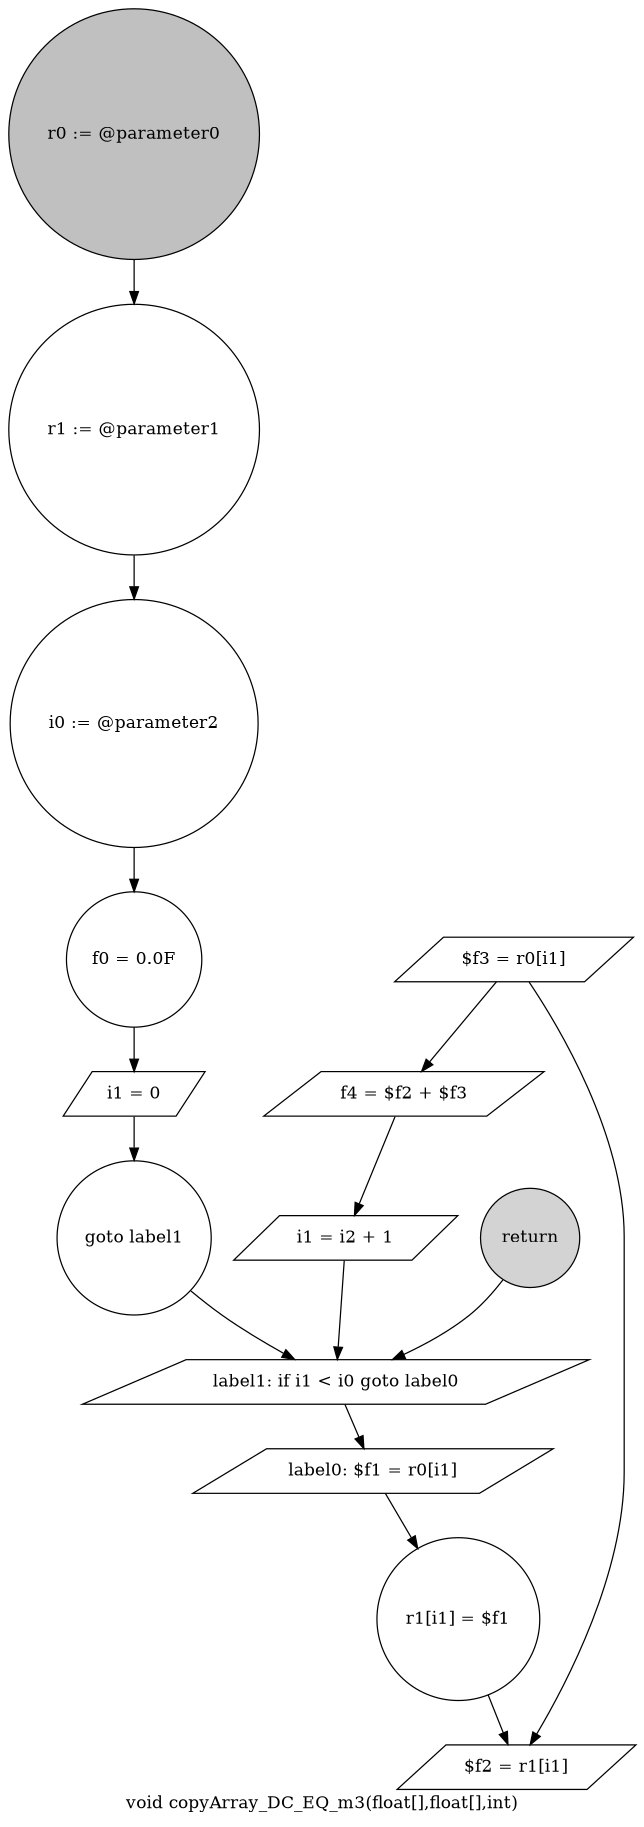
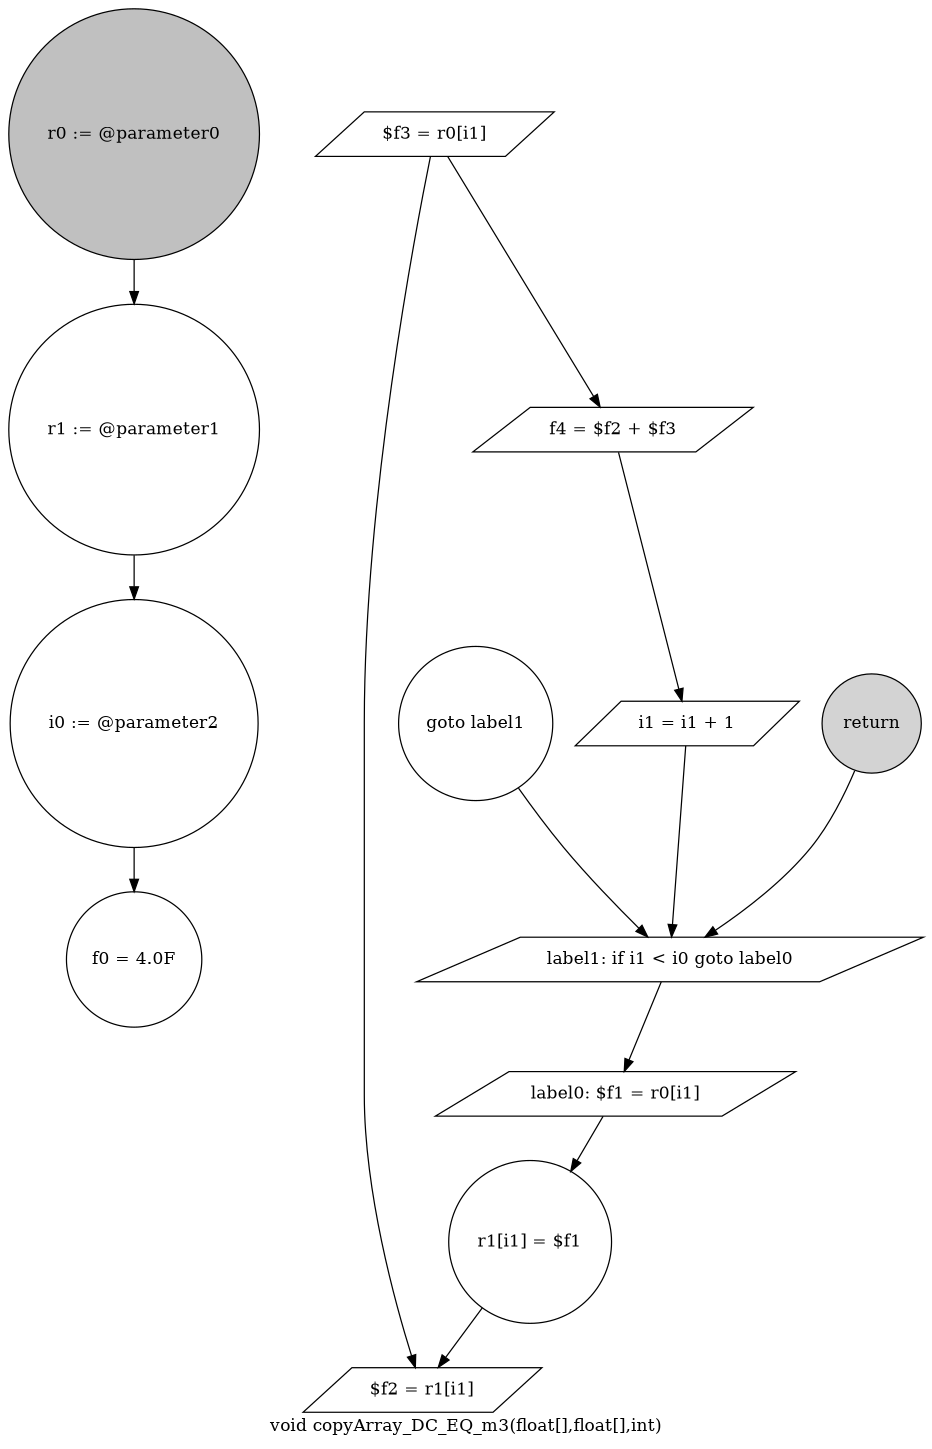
  digraph {
    label="void copyArray_DC_EQ_m3(float[],float[],int)"
    node [shape=circle]
    n1 [fillcolor=gray label="r0 := @parameter0" style=filled]
    n2 [label="r1 := @parameter1"]
    n3 [label="i0 := @parameter2"]
-   n4 [label="f0 = 0.0F"]
-   n5 [label="i1 = 0" shape=parallelogram]
+   n4 [label="f0 = 4.0F"]
    n6 [label="goto label1"]
    n7 [label="label1: if i1 < i0 goto label0" shape=parallelogram]
    n8 [label="label0: $f1 = r0[i1]" shape=parallelogram]
    n9 [label="r1[i1] = $f1"]
    n10 [fillcolor=lightgray label=return style=filled]
    n11 [label="$f2 = r1[i1]" shape=parallelogram]
    n12 [label="$f3 = r0[i1]" shape=parallelogram]
    n13 [label="f4 = $f2 + $f3" shape=parallelogram]
-   n14 [label="i1 = i2 + 1" shape=parallelogram]
+   n14 [label="i1 = i1 + 1" shape=parallelogram]
    n1 -> n2
    n2 -> n3
    n3 -> n4
-   n4 -> n5
-   n5 -> n6
    n6 -> n7
    n7 -> n8
    n8 -> n9
    n9 -> n11
    n10 -> n7
    n12 -> n11
    n12 -> n13
    n13 -> n14
    n14 -> n7
  }
